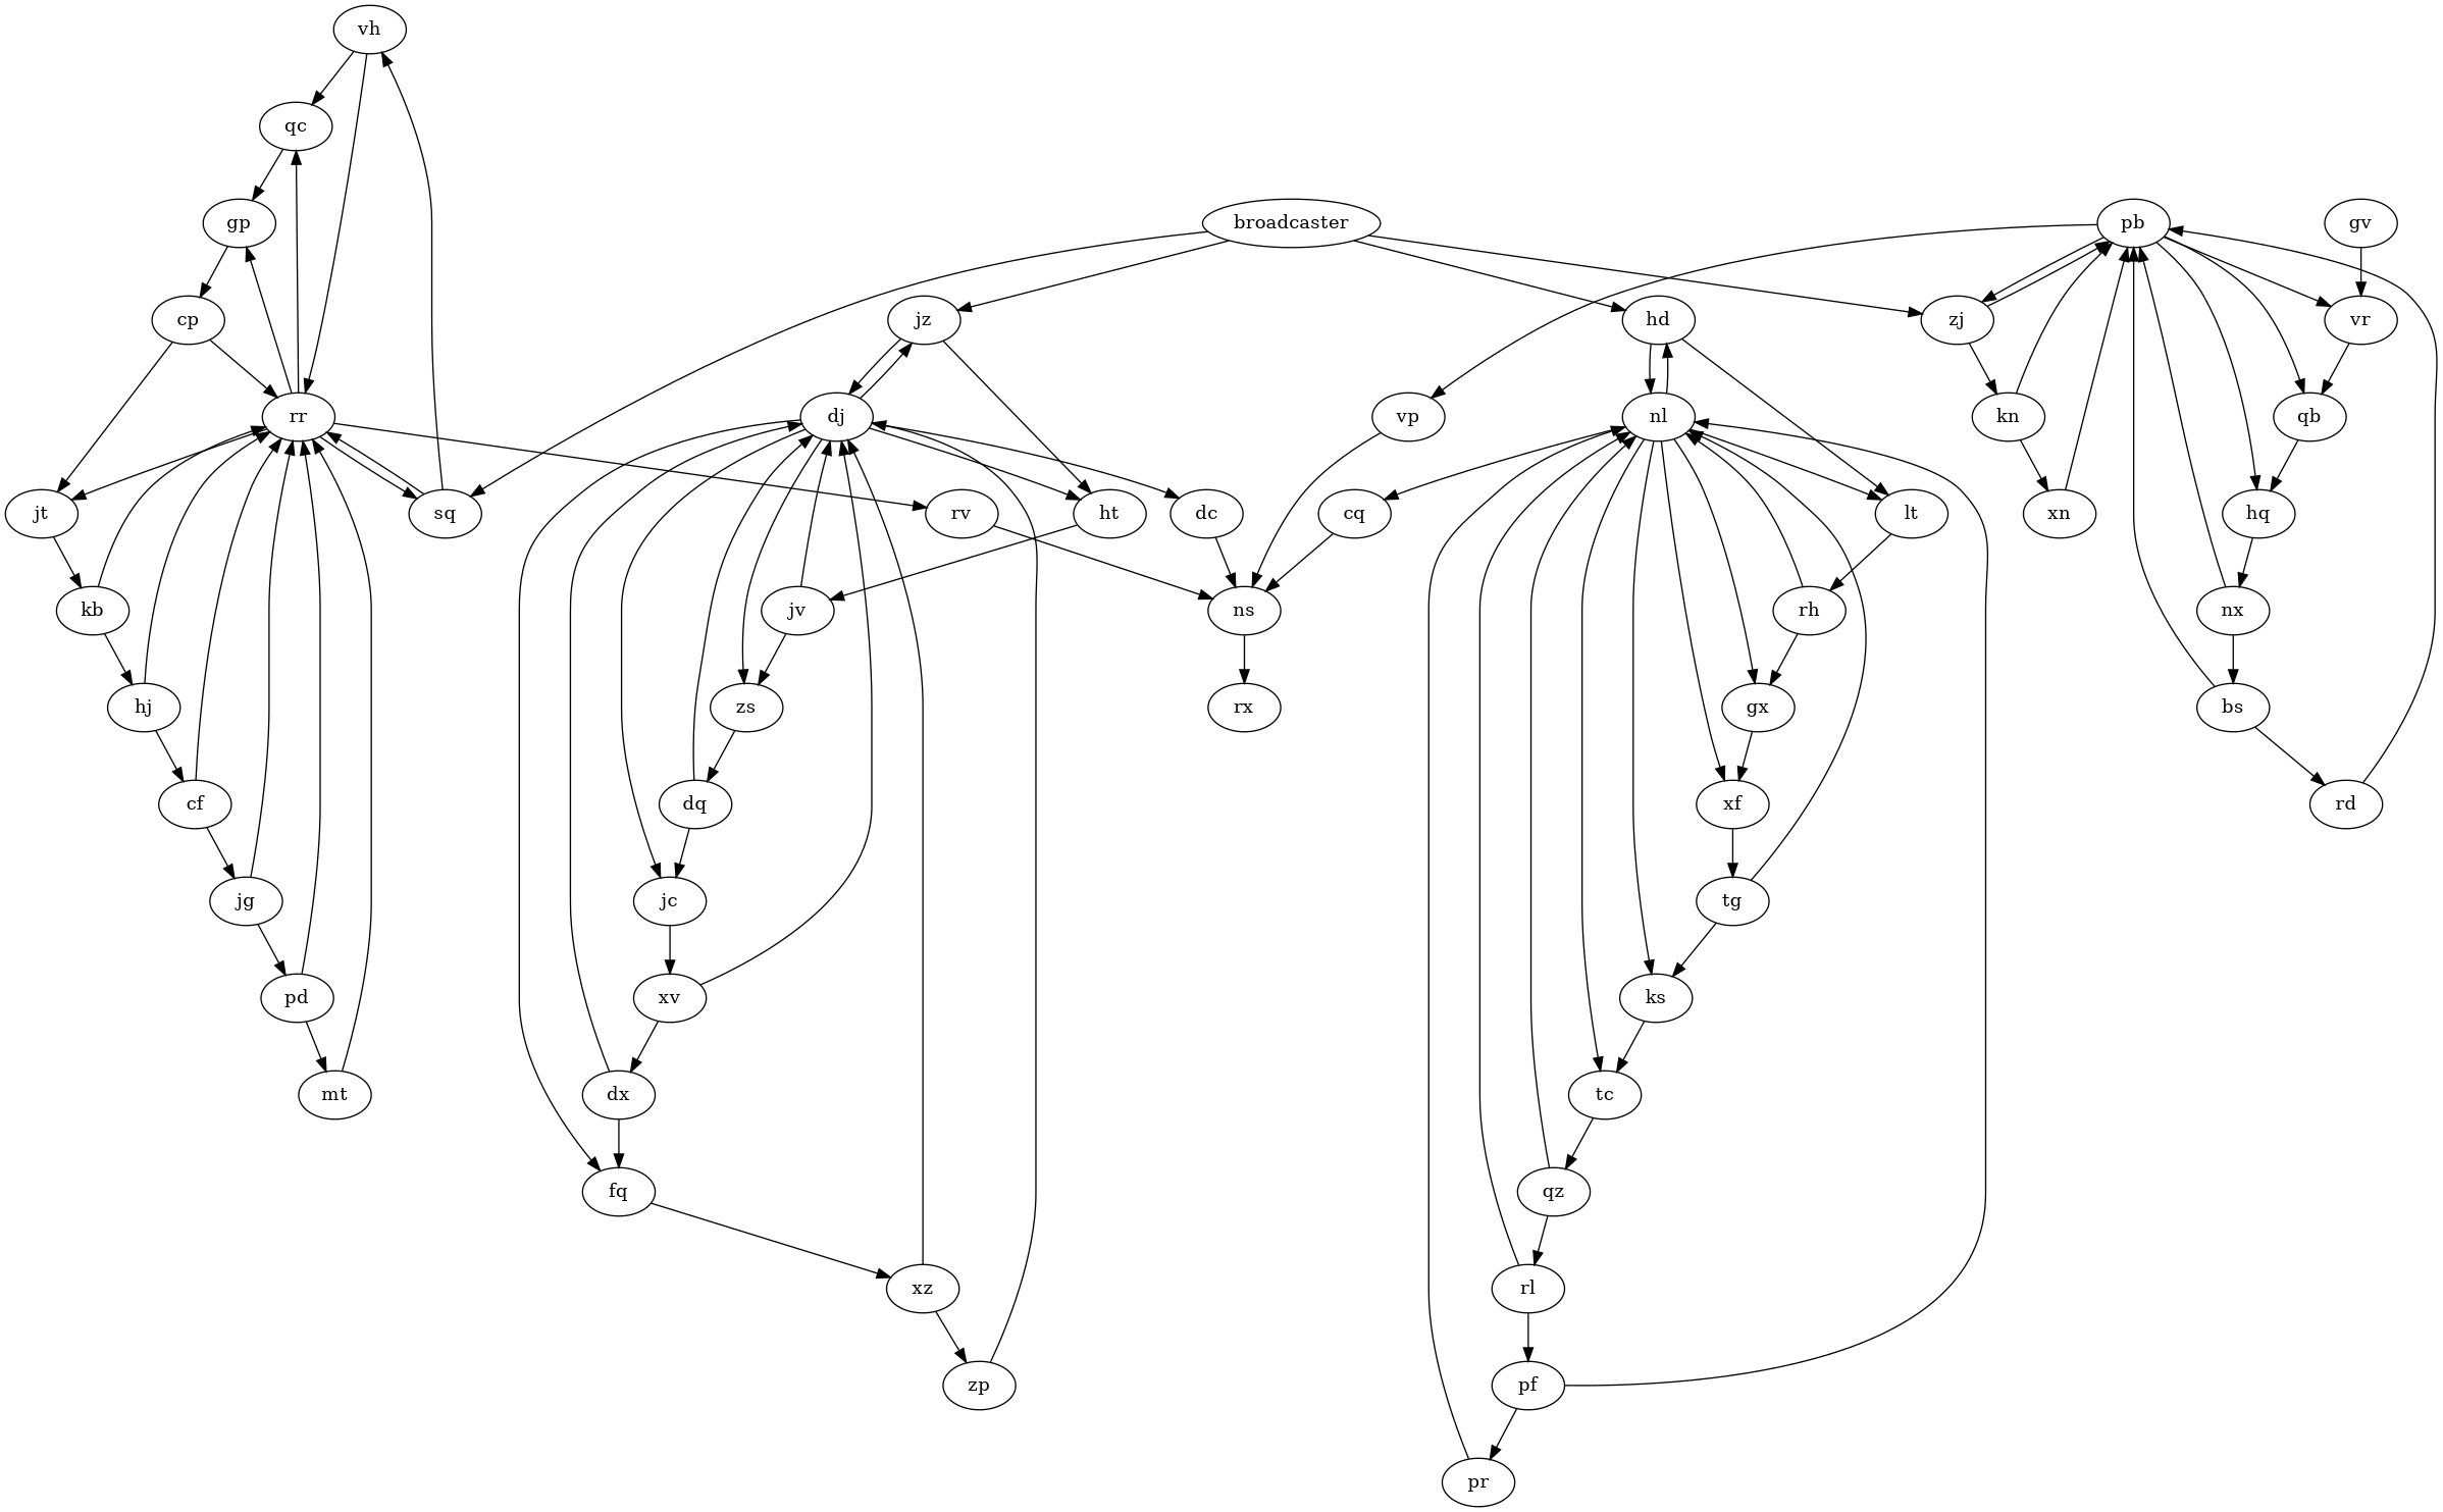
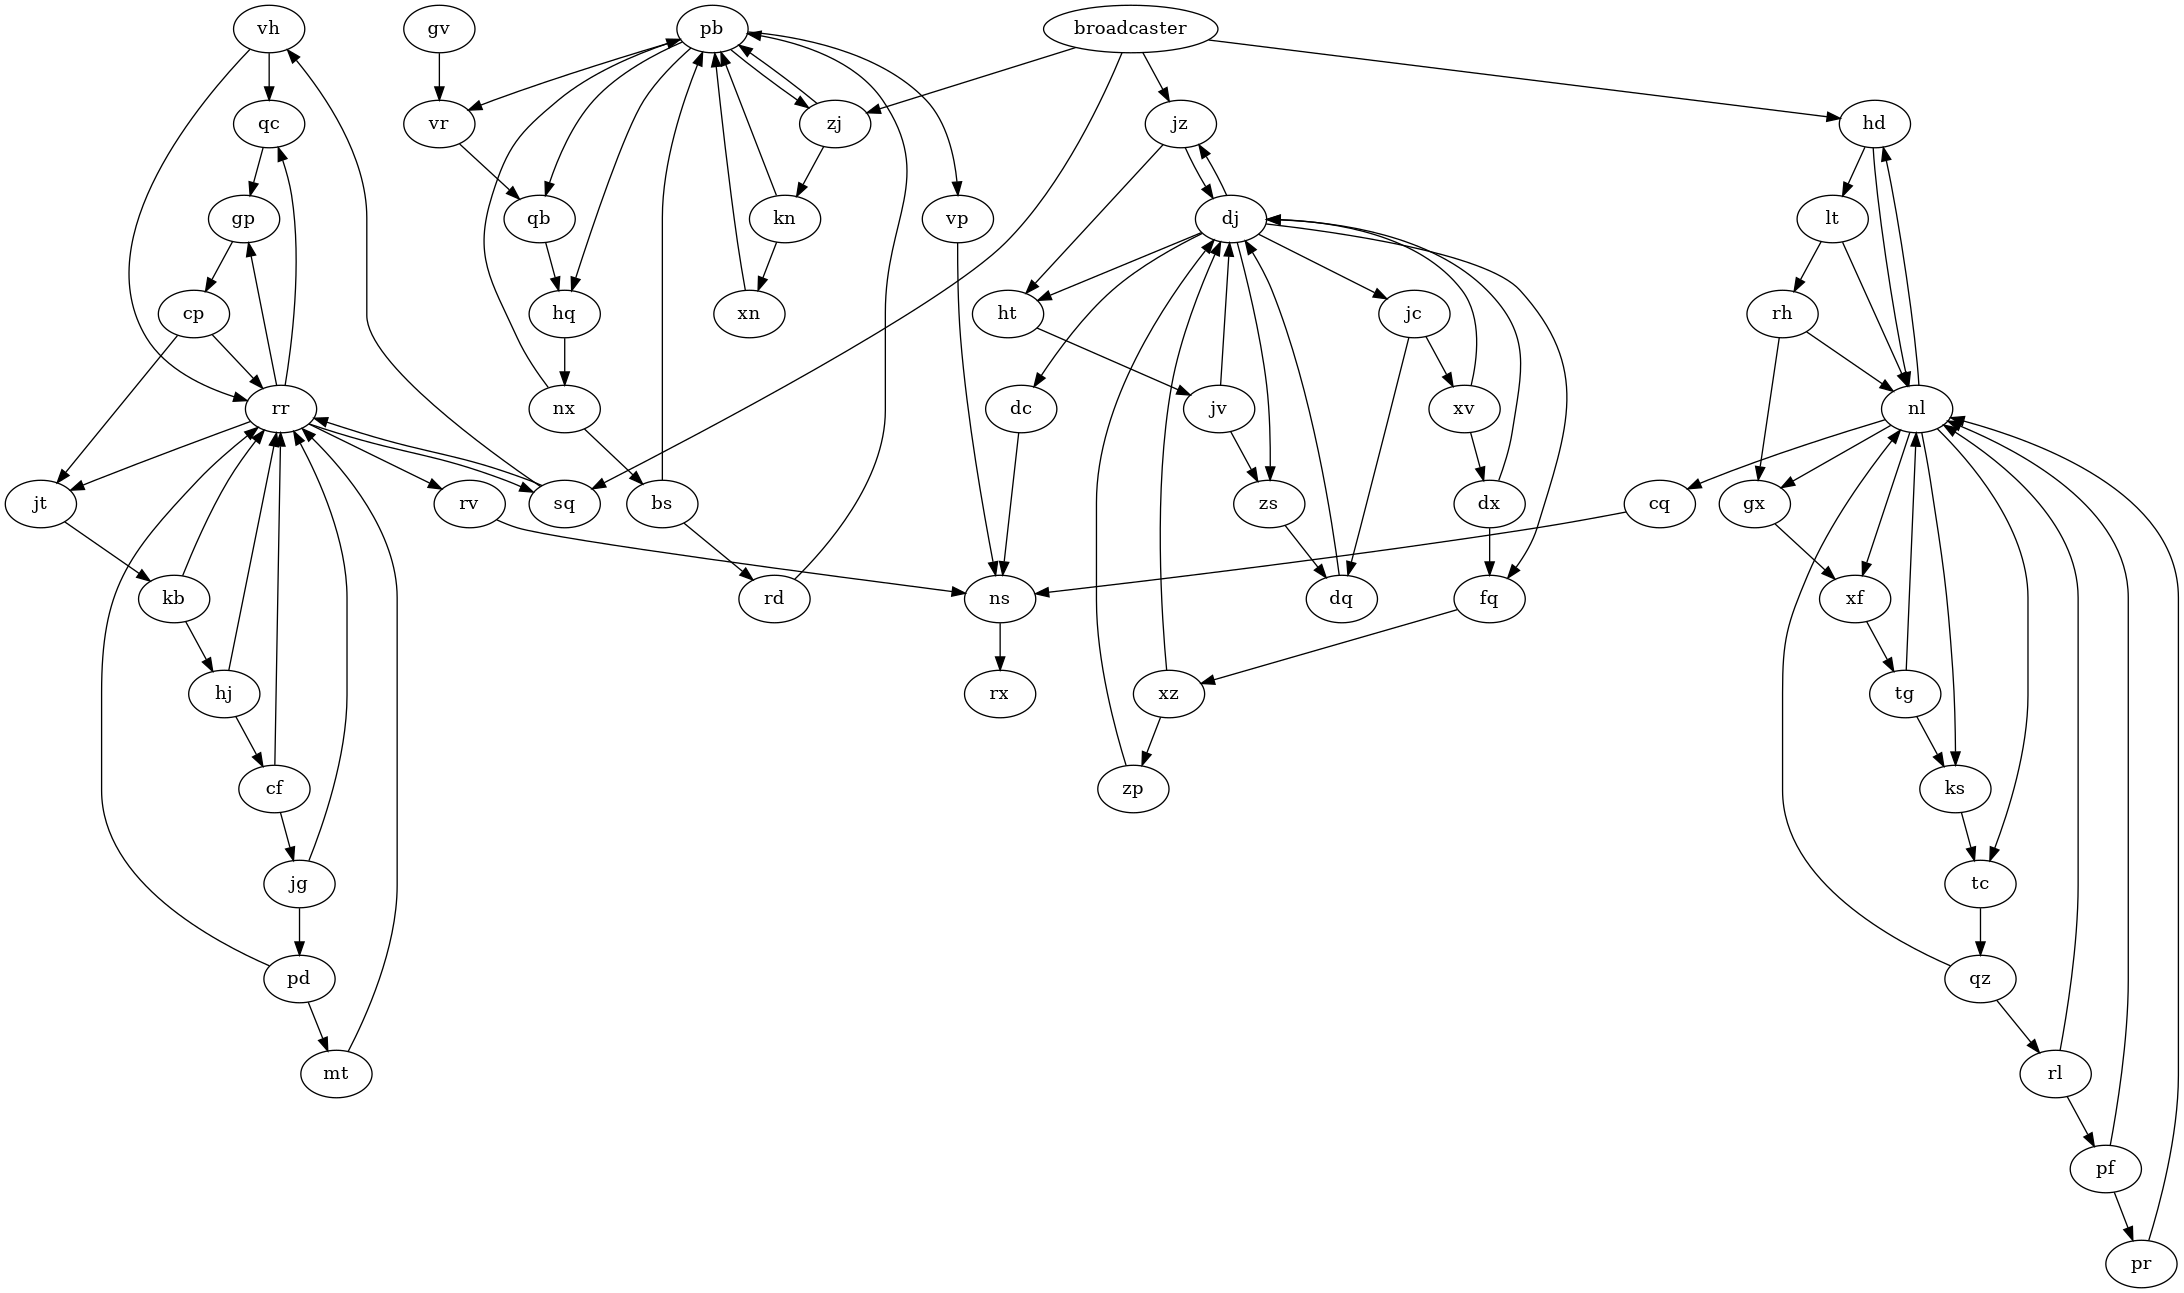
  digraph {
    vh
    qc
    rr
    gp
    rv
    jt
    sq
    cp
    ns
    kb
    pb
    vp
    qb
    vr
    hq
    zj
    gv
    nx
    kn
    rx
    bs
    xn
    dj
    dc
    fq
    jc
    ht
    jz
    zs
    xz
    xv
    jv
    dq
    dx
    zp
    tg
    nl
    ks
    gx
    xf
    hd
    lt
    cq
    tc
    rh
    qz
    pr
    rd
    rl
    hj
    cf
    jg
    pd
    mt
    broadcaster
    pf
    vh -> qc
    vh -> rr
    qc -> gp
    rr -> qc
    rr -> gp
    rr -> rv
    rr -> jt
    rr -> sq
    gp -> cp
    rv -> ns
    jt -> kb
    sq -> vh
    sq -> rr
    cp -> rr
    cp -> jt
    ns -> rx
    kb -> rr
    kb -> hj
    pb -> vp
    pb -> qb
    pb -> vr
    pb -> hq
    pb -> zj
    vp -> ns
    qb -> hq
    vr -> qb
    hq -> nx
    zj -> pb
    zj -> kn
    gv -> vr
    nx -> pb
    nx -> bs
    kn -> pb
    kn -> xn
    bs -> pb
    bs -> rd
    xn -> pb
    dj -> dc
    dj -> fq
    dj -> jc
    dj -> ht
    dj -> jz
    dj -> zs
    dc -> ns
    fq -> xz
    jc -> xv
    ht -> jv
    jz -> dj
    jz -> ht
    zs -> dq
    xz -> dj
    xz -> zp
    xv -> dj
    xv -> dx
    jv -> dj
    jv -> zs
    dq -> dj
-   dq -> jc
+   jc -> dq
    dx -> dj
    dx -> fq
    zp -> dj
    tg -> nl
    tg -> ks
    nl -> ks
    nl -> gx
    nl -> xf
    nl -> hd
-   nl -> lt
+   lt -> nl
    nl -> cq
    nl -> tc
    ks -> tc
    gx -> xf
    xf -> tg
    hd -> nl
    hd -> lt
    lt -> rh
    cq -> ns
    tc -> qz
    rh -> nl
    rh -> gx
    qz -> nl
    qz -> rl
    pr -> nl
    rd -> pb
    rl -> nl
    rl -> pf
    hj -> rr
    hj -> cf
    cf -> rr
    cf -> jg
    jg -> rr
    jg -> pd
    pd -> rr
    pd -> mt
    mt -> rr
    broadcaster -> sq
    broadcaster -> zj
    broadcaster -> jz
    broadcaster -> hd
    pf -> nl
    pf -> pr
  }
